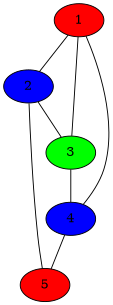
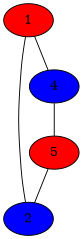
  digraph {
    node [fillcolor=red style=filled]
    edge [arrowhead=none arrowtail=none]
    1
    2 [fillcolor=blue]
-   3 [fillcolor=green]
    4 [fillcolor=blue]
    5
    1 -> 2
-   1 -> 3
    1 -> 4
-   2 -> 3
-   3 -> 4
    4 -> 5
    5 -> 2
  }
